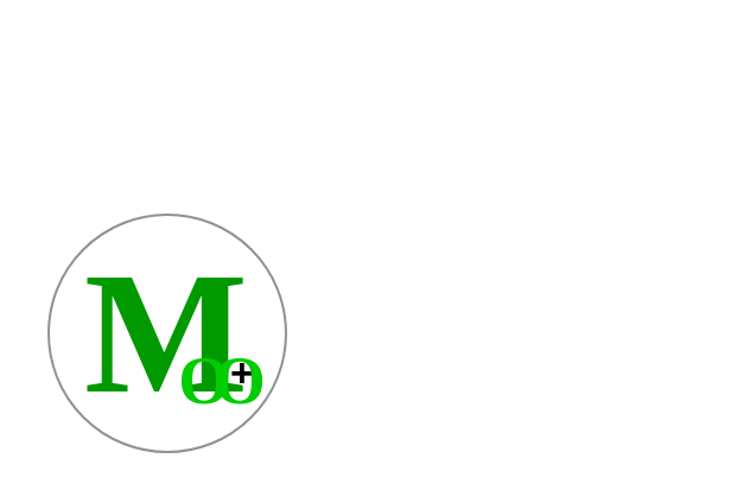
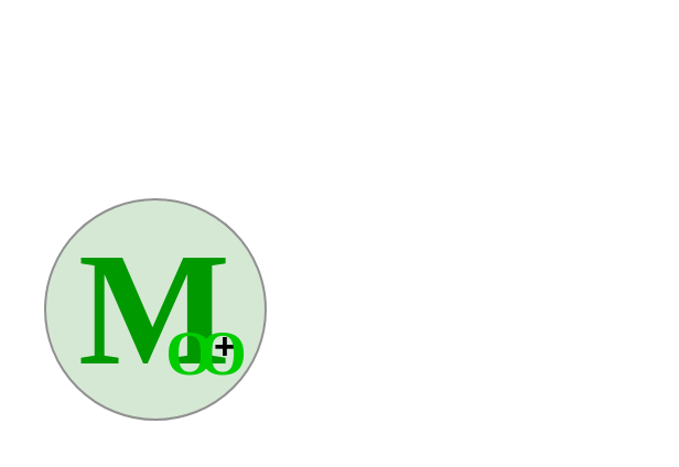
  <mxCell id="0" />
  <mxCell id="1" parent="0" />
- <mxCell id="2" value="&lt;b style=&quot;font-family: &amp;#34;georgia&amp;#34; ; font-size: 73px&quot;&gt;&lt;font color=&quot;#009900&quot;&gt;M&lt;/font&gt;&lt;/b&gt;" style="ellipse;whiteSpace=wrap;html=1;aspect=fixed;strokeColor=#919191;" vertex="1" parent="1"><mxGeometry x="20" y="90" width="100" height="100" as="geometry" /></mxCell>
+ <mxCell id="2" value="&lt;b style=&quot;font-family: &amp;#34;georgia&amp;#34; ; font-size: 73px&quot;&gt;&lt;font color=&quot;#009900&quot;&gt;M&lt;/font&gt;&lt;/b&gt;" style="ellipse;whiteSpace=wrap;html=1;aspect=fixed;strokeColor=#919191;fillColor=#d5e8d4;" vertex="1" parent="1"><mxGeometry x="20" y="90" width="100" height="100" as="geometry" /></mxCell>
  <mxCell id="3" value="&lt;b&gt;&lt;font style=&quot;font-size: 17px&quot;&gt;+&lt;/font&gt;&lt;/b&gt;" style="text;html=1;strokeColor=none;align=center;verticalAlign=middle;whiteSpace=wrap;rounded=1;" vertex="1" parent="1"><mxGeometry x="84" y="150" width="36" height="15" as="geometry" /></mxCell>
  <mxCell id="4" value="&lt;b style=&quot;color: rgb(0 , 204 , 0) ; font-family: &amp;#34;georgia&amp;#34;&quot;&gt;&lt;font style=&quot;font-size: 28px&quot;&gt;O&lt;/font&gt;&lt;/b&gt;" style="text;html=1;strokeColor=none;fillColor=none;align=center;verticalAlign=middle;whiteSpace=wrap;rounded=0;rotation=0;opacity=0;" vertex="1" parent="1"><mxGeometry x="66" y="140" width="40" height="40" as="geometry" /></mxCell>
  <mxCell id="5" value="&lt;span style=&quot;color: rgba(0 , 0 , 0 , 0) ; font-family: monospace ; font-size: 0px&quot;&gt;%3CmxGraphModel%3E%3Croot%3E%3CmxCell%20id%3D%220%22%2F%3E%3CmxCell%20id%3D%221%22%20parent%3D%220%22%2F%3E%3CmxCell%20id%3D%222%22%20value%3D%22%26lt%3Bb%20style%3D%26quot%3Bcolor%3A%20rgb(0%20%2C%20204%20%2C%200)%20%3B%20font-family%3A%20%26amp%3B%2334%3Bgeorgia%26amp%3B%2334%3B%20%3B%20font-size%3A%2073px%26quot%3B%26gt%3BM%26lt%3B%2Fb%26gt%3B%22%20style%3D%22ellipse%3BwhiteSpace%3Dwrap%3Bhtml%3D1%3Baspect%3Dfixed%3BstrokeColor%3D%23919191%3B%22%20vertex%3D%221%22%20parent%3D%221%22%3E%3CmxGeometry%20x%3D%22364%22%20y%3D%22220%22%20width%3D%22100%22%20height%3D%22100%22%20as%3D%22geometry%22%2F%3E%3C%2FmxCell%3E%3C%2Froot%3E%3C%2FmxGraphModel%3E&lt;/span&gt;&lt;span style=&quot;color: rgba(0 , 0 , 0 , 0) ; font-family: monospace ; font-size: 0px&quot;&gt;%3CmxGraphModel%3E%3Croot%3E%3CmxCell%20id%3D%220%22%2F%3E%3CmxCell%20id%3D%221%22%20parent%3D%220%22%2F%3E%3CmxCell%20id%3D%222%22%20value%3D%22%26lt%3Bb%20style%3D%26quot%3Bcolor%3A%20rgb(0%20%2C%20204%20%2C%200)%20%3B%20font-family%3A%20%26amp%3B%2334%3Bgeorgia%26amp%3B%2334%3B%20%3B%20font-size%3A%2073px%26quot%3B%26gt%3BM%26lt%3B%2Fb%26gt%3B%22%20style%3D%22ellipse%3BwhiteSpace%3Dwrap%3Bhtml%3D1%3Baspect%3Dfixed%3BstrokeColor%3D%23919191%3B%22%20vertex%3D%221%22%20parent%3D%221%22%3E%3CmxGeometry%20x%3D%22364%22%20y%3D%22220%22%20width%3D%22100%22%20height%3D%22100%22%20as%3D%22geometry%22%2F%3E%3C%2FmxCell%3E%3C%2Froot%3E%3C%2FmxGraphModel%3E&lt;/span&gt;" style="text;html=1;align=center;verticalAlign=middle;resizable=0;points=[];autosize=1;" vertex="1" parent="1"><mxGeometry x="266" y="20" width="20" height="20" as="geometry" /></mxCell>
  <mxCell id="6" value="&lt;b style=&quot;color: rgb(0 , 204 , 0) ; font-family: &amp;#34;georgia&amp;#34;&quot;&gt;&lt;font style=&quot;font-size: 28px&quot;&gt;O&lt;/font&gt;&lt;/b&gt;" style="text;html=1;strokeColor=none;fillColor=none;align=center;verticalAlign=middle;whiteSpace=wrap;rounded=0;rotation=0;opacity=0;" vertex="1" parent="1"><mxGeometry x="84" y="140" width="34" height="40" as="geometry" /></mxCell>
